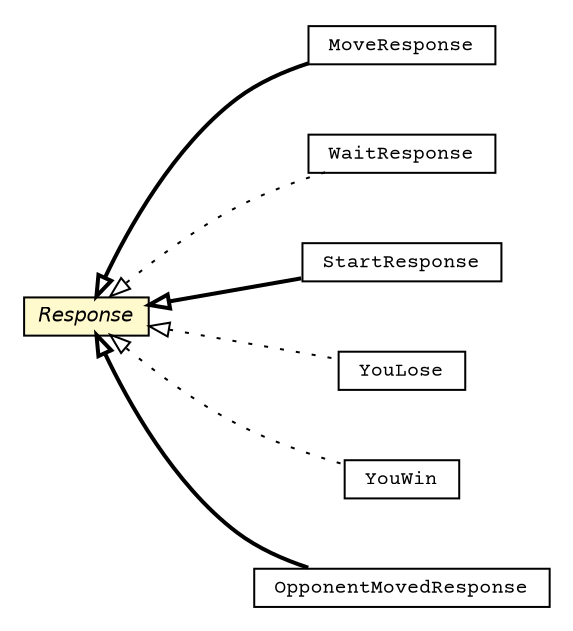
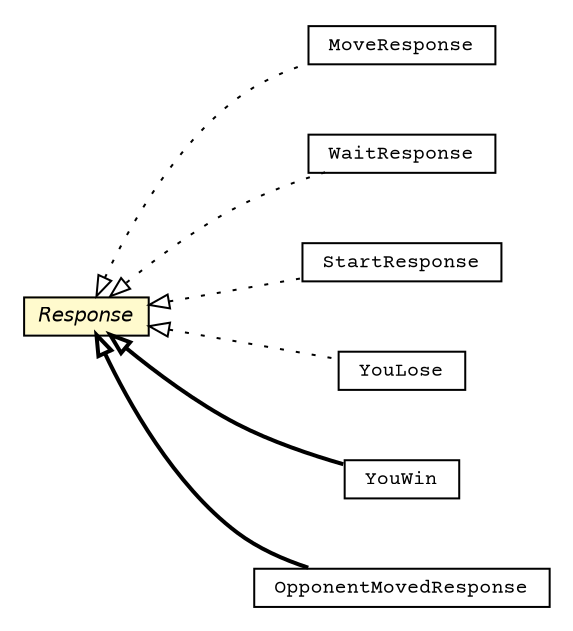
  digraph {
    fontname="Courier Prime"
    nodesep=0.25
    rankdir=LR
    ranksep=0.5
    node [fontcolor=black fontname="Courier Prime" fontsize=10.0 shape=plaintext]
    edge [arrowtail=empty dir=back fontname="Courier Prime" fontsize=10 headport=p labelfontname=Helvetica labelfontsize=10 style=dotted tailport=p]
    n1 [label=<<table title="edu.proz.checkers.infrastructure.MoveResponse" border="0" cellborder="1" cellspacing="0" cellpadding="2" port="p" href="./MoveResponse.html"> 		<tr><td><table border="0" cellspacing="0" cellpadding="1"> <tr><td align="center" balign="center"> MoveResponse </td></tr> 		</table></td></tr> 		</table>>]
    n2 [label=<<table title="edu.proz.checkers.infrastructure.Response" border="0" cellborder="1" cellspacing="0" cellpadding="2" port="p" bgcolor="lemonChiffon" href="./Response.html"> 		<tr><td><table border="0" cellspacing="0" cellpadding="1"> <tr><td align="center" balign="center"><font face="Helvetica-Oblique"> Response </font></td></tr> 		</table></td></tr> 		</table>>]
    n3 [label=<<table title="edu.proz.checkers.infrastructure.WaitResponse" border="0" cellborder="1" cellspacing="0" cellpadding="2" port="p" href="./WaitResponse.html"> 		<tr><td><table border="0" cellspacing="0" cellpadding="1"> <tr><td align="center" balign="center"> WaitResponse </td></tr> 		</table></td></tr> 		</table>>]
    n4 [label=<<table title="edu.proz.checkers.infrastructure.StartResponse" border="0" cellborder="1" cellspacing="0" cellpadding="2" port="p" href="./StartResponse.html"> 		<tr><td><table border="0" cellspacing="0" cellpadding="1"> <tr><td align="center" balign="center"> StartResponse </td></tr> 		</table></td></tr> 		</table>>]
    n5 [label=<<table title="edu.proz.checkers.infrastructure.YouLose" border="0" cellborder="1" cellspacing="0" cellpadding="2" port="p" href="./YouLose.html"> 		<tr><td><table border="0" cellspacing="0" cellpadding="1"> <tr><td align="center" balign="center"> YouLose </td></tr> 		</table></td></tr> 		</table>>]
    n6 [label=<<table title="edu.proz.checkers.infrastructure.YouWin" border="0" cellborder="1" cellspacing="0" cellpadding="2" port="p" href="./YouWin.html"> 		<tr><td><table border="0" cellspacing="0" cellpadding="1"> <tr><td align="center" balign="center"> YouWin </td></tr> 		</table></td></tr> 		</table>>]
    n7 [label=<<table title="edu.proz.checkers.infrastructure.OpponentMovedResponse" border="0" cellborder="1" cellspacing="0" cellpadding="2" port="p" href="./OpponentMovedResponse.html"> 		<tr><td><table border="0" cellspacing="0" cellpadding="1"> <tr><td align="center" balign="center"> OpponentMovedResponse </td></tr> 		</table></td></tr> 		</table>>]
-   n2 -> n1 [style=bold]
+   n2 -> n1
    n2 -> n3
-   n2 -> n4 [style=bold]
+   n2 -> n4
    n2 -> n5
-   n2 -> n6
+   n2 -> n6 [style=bold]
    n2 -> n7 [style=bold]
  }
